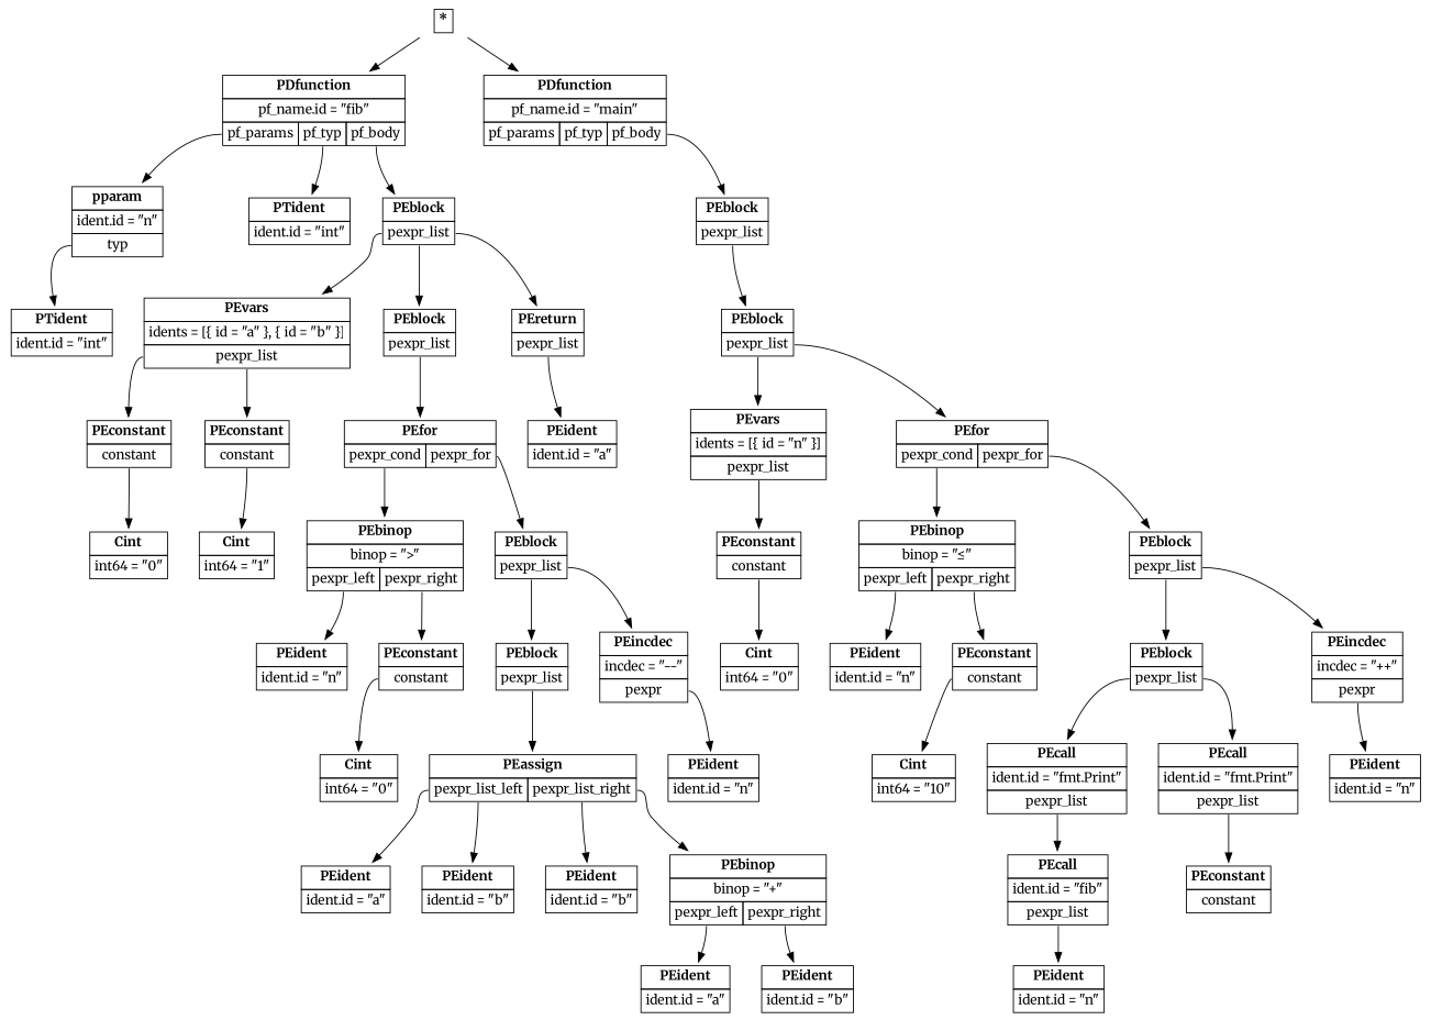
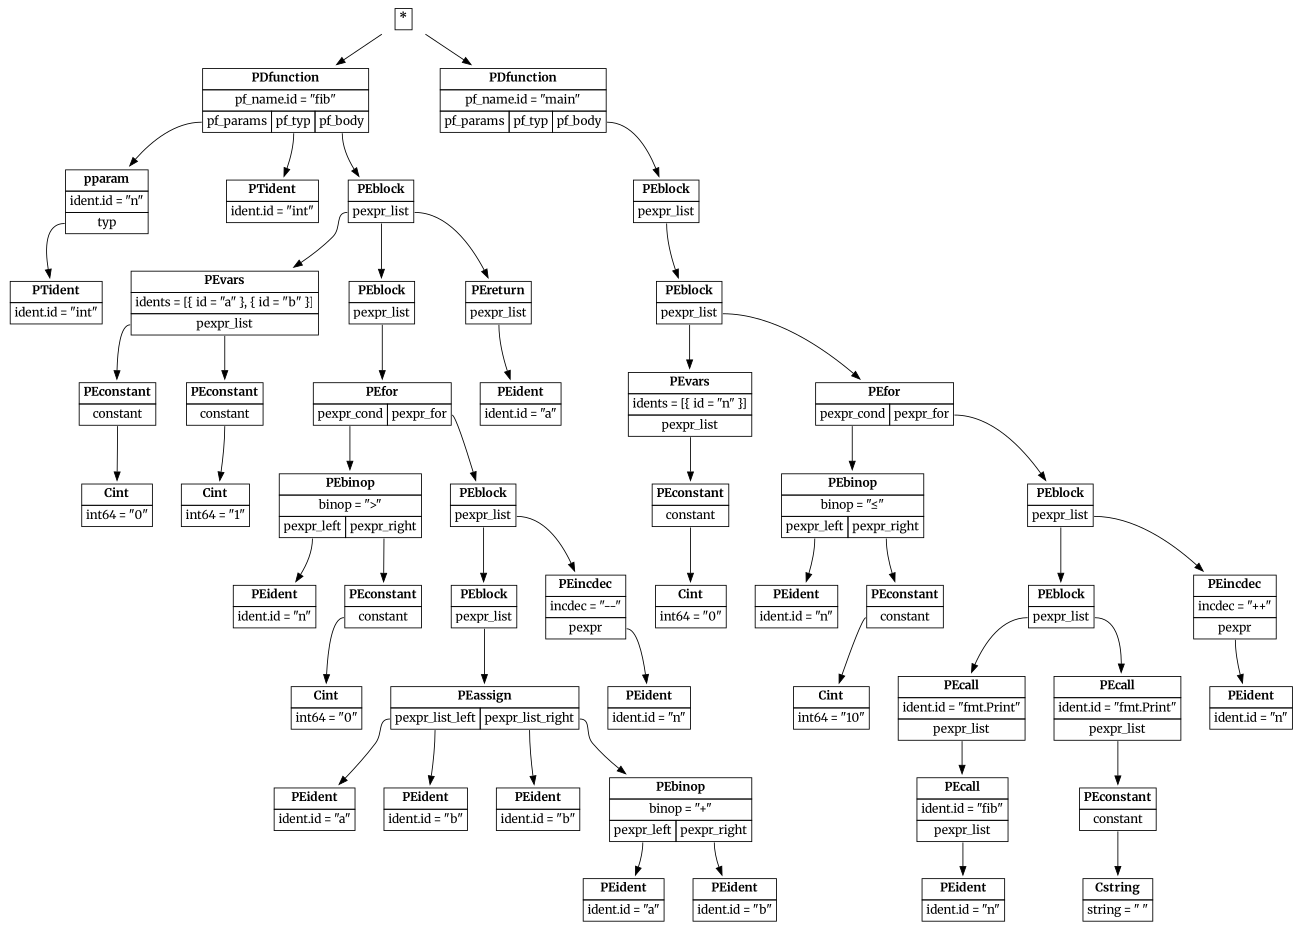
  digraph {
    fontname=Merriweather
    node [fontname=Merriweather shape=plaintext]
    edge [fontname=Merriweather tailport=pexpr_list]
    n1 [label=<<table border='0' cellborder='1' cellspacing='0' cellpadding='4'><tr ><td colspan = '1'><b >*</b></td></tr></table>>]
    n2 [label=<<table border='0' cellborder='1' cellspacing='0' cellpadding='4'><tr ><td colspan = '3'><b >PDfunction</b></td></tr><tr ><td colspan = '3'>pf_name.id = "fib"</td></tr><tr ><td port='pf_params'>pf_params</td><td port='pf_typ'>pf_typ</td><td port='pf_body'>pf_body</td></tr></table>>]
    n3 [label=<<table border='0' cellborder='1' cellspacing='0' cellpadding='4'><tr ><td colspan = '3'><b >PDfunction</b></td></tr><tr ><td colspan = '3'>pf_name.id = "main"</td></tr><tr ><td port='pf_params'>pf_params</td><td port='pf_typ'>pf_typ</td><td port='pf_body'>pf_body</td></tr></table>>]
    n4 [label=<<table border='0' cellborder='1' cellspacing='0' cellpadding='4'><tr ><td colspan = '1'><b >pparam</b></td></tr><tr ><td colspan = '1'>ident.id = "n"</td></tr><tr ><td port='typ'>typ</td></tr></table>>]
    n5 [label=<<table border='0' cellborder='1' cellspacing='0' cellpadding='4'><tr ><td colspan = '1'><b >PTident</b></td></tr><tr ><td colspan = '1'>ident.id = "int"</td></tr></table>>]
    n6 [label=<<table border='0' cellborder='1' cellspacing='0' cellpadding='4'><tr ><td colspan = '1'><b >PEblock</b></td></tr><tr ><td port='pexpr_list'>pexpr_list</td></tr></table>>]
    n7 [label=<<table border='0' cellborder='1' cellspacing='0' cellpadding='4'><tr ><td colspan = '1'><b >PEblock</b></td></tr><tr ><td port='pexpr_list'>pexpr_list</td></tr></table>>]
    n8 [label=<<table border='0' cellborder='1' cellspacing='0' cellpadding='4'><tr ><td colspan = '1'><b >PTident</b></td></tr><tr ><td colspan = '1'>ident.id = "int"</td></tr></table>>]
    n9 [label=<<table border='0' cellborder='1' cellspacing='0' cellpadding='4'><tr ><td colspan = '1'><b >PEvars</b></td></tr><tr ><td colspan = '1'>idents = [{ id = "a" }, { id = "b" }]</td></tr><tr ><td port='pexpr_list'>pexpr_list</td></tr></table>>]
    n10 [label=<<table border='0' cellborder='1' cellspacing='0' cellpadding='4'><tr ><td colspan = '1'><b >PEblock</b></td></tr><tr ><td port='pexpr_list'>pexpr_list</td></tr></table>>]
    n11 [label=<<table border='0' cellborder='1' cellspacing='0' cellpadding='4'><tr ><td colspan = '1'><b >PEreturn</b></td></tr><tr ><td port='pexpr_list'>pexpr_list</td></tr></table>>]
    n12 [label=<<table border='0' cellborder='1' cellspacing='0' cellpadding='4'><tr ><td colspan = '1'><b >PEconstant</b></td></tr><tr ><td port='constant'>constant</td></tr></table>>]
    n13 [label=<<table border='0' cellborder='1' cellspacing='0' cellpadding='4'><tr ><td colspan = '1'><b >PEconstant</b></td></tr><tr ><td port='constant'>constant</td></tr></table>>]
    n14 [label=<<table border='0' cellborder='1' cellspacing='0' cellpadding='4'><tr ><td colspan = '2'><b >PEfor</b></td></tr><tr ><td port='pexpr_cond'>pexpr_cond</td><td port='pexpr_for'>pexpr_for</td></tr></table>>]
    n15 [label=<<table border='0' cellborder='1' cellspacing='0' cellpadding='4'><tr ><td colspan = '1'><b >PEident</b></td></tr><tr ><td colspan = '1'>ident.id = "a"</td></tr></table>>]
    n16 [label=<<table border='0' cellborder='1' cellspacing='0' cellpadding='4'><tr ><td colspan = '1'><b >Cint</b></td></tr><tr ><td colspan = '1'>int64 = "0"</td></tr></table>>]
    n17 [label=<<table border='0' cellborder='1' cellspacing='0' cellpadding='4'><tr ><td colspan = '1'><b >Cint</b></td></tr><tr ><td colspan = '1'>int64 = "1"</td></tr></table>>]
    n18 [label=<<table border='0' cellborder='1' cellspacing='0' cellpadding='4'><tr ><td colspan = '2'><b >PEbinop</b></td></tr><tr ><td colspan = '2'>binop = "&gt;"</td></tr><tr ><td port='pexpr_left'>pexpr_left</td><td port='pexpr_right'>pexpr_right</td></tr></table>>]
    n19 [label=<<table border='0' cellborder='1' cellspacing='0' cellpadding='4'><tr ><td colspan = '1'><b >PEblock</b></td></tr><tr ><td port='pexpr_list'>pexpr_list</td></tr></table>>]
    n20 [label=<<table border='0' cellborder='1' cellspacing='0' cellpadding='4'><tr ><td colspan = '1'><b >PEident</b></td></tr><tr ><td colspan = '1'>ident.id = "n"</td></tr></table>>]
    n21 [label=<<table border='0' cellborder='1' cellspacing='0' cellpadding='4'><tr ><td colspan = '1'><b >PEconstant</b></td></tr><tr ><td port='constant'>constant</td></tr></table>>]
    n22 [label=<<table border='0' cellborder='1' cellspacing='0' cellpadding='4'><tr ><td colspan = '1'><b >PEblock</b></td></tr><tr ><td port='pexpr_list'>pexpr_list</td></tr></table>>]
    n23 [label=<<table border='0' cellborder='1' cellspacing='0' cellpadding='4'><tr ><td colspan = '1'><b >PEincdec</b></td></tr><tr ><td colspan = '1'>incdec = "--"</td></tr><tr ><td port='pexpr'>pexpr</td></tr></table>>]
    n24 [label=<<table border='0' cellborder='1' cellspacing='0' cellpadding='4'><tr ><td colspan = '1'><b >Cint</b></td></tr><tr ><td colspan = '1'>int64 = "0"</td></tr></table>>]
    n25 [label=<<table border='0' cellborder='1' cellspacing='0' cellpadding='4'><tr ><td colspan = '2'><b >PEassign</b></td></tr><tr ><td port='pexpr_list_left'>pexpr_list_left</td><td port='pexpr_list_right'>pexpr_list_right</td></tr></table>>]
    n26 [label=<<table border='0' cellborder='1' cellspacing='0' cellpadding='4'><tr ><td colspan = '1'><b >PEident</b></td></tr><tr ><td colspan = '1'>ident.id = "n"</td></tr></table>>]
    n27 [label=<<table border='0' cellborder='1' cellspacing='0' cellpadding='4'><tr ><td colspan = '1'><b >PEident</b></td></tr><tr ><td colspan = '1'>ident.id = "a"</td></tr></table>>]
    n28 [label=<<table border='0' cellborder='1' cellspacing='0' cellpadding='4'><tr ><td colspan = '1'><b >PEident</b></td></tr><tr ><td colspan = '1'>ident.id = "b"</td></tr></table>>]
    n29 [label=<<table border='0' cellborder='1' cellspacing='0' cellpadding='4'><tr ><td colspan = '1'><b >PEident</b></td></tr><tr ><td colspan = '1'>ident.id = "b"</td></tr></table>>]
    n30 [label=<<table border='0' cellborder='1' cellspacing='0' cellpadding='4'><tr ><td colspan = '2'><b >PEbinop</b></td></tr><tr ><td colspan = '2'>binop = "+"</td></tr><tr ><td port='pexpr_left'>pexpr_left</td><td port='pexpr_right'>pexpr_right</td></tr></table>>]
    n31 [label=<<table border='0' cellborder='1' cellspacing='0' cellpadding='4'><tr ><td colspan = '1'><b >PEident</b></td></tr><tr ><td colspan = '1'>ident.id = "a"</td></tr></table>>]
    n32 [label=<<table border='0' cellborder='1' cellspacing='0' cellpadding='4'><tr ><td colspan = '1'><b >PEident</b></td></tr><tr ><td colspan = '1'>ident.id = "b"</td></tr></table>>]
    n33 [label=<<table border='0' cellborder='1' cellspacing='0' cellpadding='4'><tr ><td colspan = '1'><b >PEblock</b></td></tr><tr ><td port='pexpr_list'>pexpr_list</td></tr></table>>]
    n34 [label=<<table border='0' cellborder='1' cellspacing='0' cellpadding='4'><tr ><td colspan = '1'><b >PEvars</b></td></tr><tr ><td colspan = '1'>idents = [{ id = "n" }]</td></tr><tr ><td port='pexpr_list'>pexpr_list</td></tr></table>>]
    n35 [label=<<table border='0' cellborder='1' cellspacing='0' cellpadding='4'><tr ><td colspan = '2'><b >PEfor</b></td></tr><tr ><td port='pexpr_cond'>pexpr_cond</td><td port='pexpr_for'>pexpr_for</td></tr></table>>]
    n36 [label=<<table border='0' cellborder='1' cellspacing='0' cellpadding='4'><tr ><td colspan = '1'><b >PEconstant</b></td></tr><tr ><td port='constant'>constant</td></tr></table>>]
    n37 [label=<<table border='0' cellborder='1' cellspacing='0' cellpadding='4'><tr ><td colspan = '2'><b >PEbinop</b></td></tr><tr ><td colspan = '2'>binop = "&le;"</td></tr><tr ><td port='pexpr_left'>pexpr_left</td><td port='pexpr_right'>pexpr_right</td></tr></table>>]
    n38 [label=<<table border='0' cellborder='1' cellspacing='0' cellpadding='4'><tr ><td colspan = '1'><b >PEblock</b></td></tr><tr ><td port='pexpr_list'>pexpr_list</td></tr></table>>]
    n39 [label=<<table border='0' cellborder='1' cellspacing='0' cellpadding='4'><tr ><td colspan = '1'><b >Cint</b></td></tr><tr ><td colspan = '1'>int64 = "0"</td></tr></table>>]
    n40 [label=<<table border='0' cellborder='1' cellspacing='0' cellpadding='4'><tr ><td colspan = '1'><b >PEident</b></td></tr><tr ><td colspan = '1'>ident.id = "n"</td></tr></table>>]
    n41 [label=<<table border='0' cellborder='1' cellspacing='0' cellpadding='4'><tr ><td colspan = '1'><b >PEconstant</b></td></tr><tr ><td port='constant'>constant</td></tr></table>>]
    n42 [label=<<table border='0' cellborder='1' cellspacing='0' cellpadding='4'><tr ><td colspan = '1'><b >PEblock</b></td></tr><tr ><td port='pexpr_list'>pexpr_list</td></tr></table>>]
    n43 [label=<<table border='0' cellborder='1' cellspacing='0' cellpadding='4'><tr ><td colspan = '1'><b >PEincdec</b></td></tr><tr ><td colspan = '1'>incdec = "++"</td></tr><tr ><td port='pexpr'>pexpr</td></tr></table>>]
    n44 [label=<<table border='0' cellborder='1' cellspacing='0' cellpadding='4'><tr ><td colspan = '1'><b >Cint</b></td></tr><tr ><td colspan = '1'>int64 = "10"</td></tr></table>>]
    n45 [label=<<table border='0' cellborder='1' cellspacing='0' cellpadding='4'><tr ><td colspan = '1'><b >PEcall</b></td></tr><tr ><td colspan = '1'>ident.id = "fmt.Print"</td></tr><tr ><td port='pexpr_list'>pexpr_list</td></tr></table>>]
    n46 [label=<<table border='0' cellborder='1' cellspacing='0' cellpadding='4'><tr ><td colspan = '1'><b >PEcall</b></td></tr><tr ><td colspan = '1'>ident.id = "fmt.Print"</td></tr><tr ><td port='pexpr_list'>pexpr_list</td></tr></table>>]
    n47 [label=<<table border='0' cellborder='1' cellspacing='0' cellpadding='4'><tr ><td colspan = '1'><b >PEident</b></td></tr><tr ><td colspan = '1'>ident.id = "n"</td></tr></table>>]
    n48 [label=<<table border='0' cellborder='1' cellspacing='0' cellpadding='4'><tr ><td colspan = '1'><b >PEcall</b></td></tr><tr ><td colspan = '1'>ident.id = "fib"</td></tr><tr ><td port='pexpr_list'>pexpr_list</td></tr></table>>]
    n49 [label=<<table border='0' cellborder='1' cellspacing='0' cellpadding='4'><tr ><td colspan = '1'><b >PEconstant</b></td></tr><tr ><td port='constant'>constant</td></tr></table>>]
    n50 [label=<<table border='0' cellborder='1' cellspacing='0' cellpadding='4'><tr ><td colspan = '1'><b >PEident</b></td></tr><tr ><td colspan = '1'>ident.id = "n"</td></tr></table>>]
+   n51 [label=<<table border='0' cellborder='1' cellspacing='0' cellpadding='4'><tr ><td colspan = '1'><b >Cstring</b></td></tr><tr ><td colspan = '1'>string = " "</td></tr></table>>]
    n1 -> n2
    n1 -> n3
    n2 -> n4 [tailport=pf_params]
    n2 -> n5 [tailport=pf_typ]
    n2 -> n6 [tailport=pf_body]
    n3 -> n7 [tailport=pf_body]
    n4 -> n8 [tailport=typ]
    n6 -> n9
    n6 -> n10
    n6 -> n11
    n7 -> n33
    n9 -> n12
    n9 -> n13
    n10 -> n14
    n11 -> n15
    n12 -> n16 [tailport=constant]
    n13 -> n17 [tailport=constant]
    n14 -> n18 [tailport=pexpr_cond]
    n14 -> n19 [tailport=pexpr_for]
    n18 -> n20 [tailport=pexpr_left]
    n18 -> n21 [tailport=pexpr_right]
    n19 -> n22
    n19 -> n23
    n21 -> n24 [tailport=constant]
    n22 -> n25
    n23 -> n26 [tailport=pexpr]
    n25 -> n27 [tailport=pexpr_list_left]
    n25 -> n28 [tailport=pexpr_list_left]
    n25 -> n29 [tailport=pexpr_list_right]
    n25 -> n30 [tailport=pexpr_list_right]
    n30 -> n31 [tailport=pexpr_left]
    n30 -> n32 [tailport=pexpr_right]
    n33 -> n34
    n33 -> n35
    n34 -> n36
    n35 -> n37 [tailport=pexpr_cond]
    n35 -> n38 [tailport=pexpr_for]
    n36 -> n39 [tailport=constant]
    n37 -> n40 [tailport=pexpr_left]
    n37 -> n41 [tailport=pexpr_right]
    n38 -> n42
    n38 -> n43
    n41 -> n44 [tailport=constant]
    n42 -> n45
    n42 -> n46
    n43 -> n47 [tailport=pexpr]
    n45 -> n48
    n46 -> n49
    n48 -> n50
+   n49 -> n51 [tailport=constant]
  }
